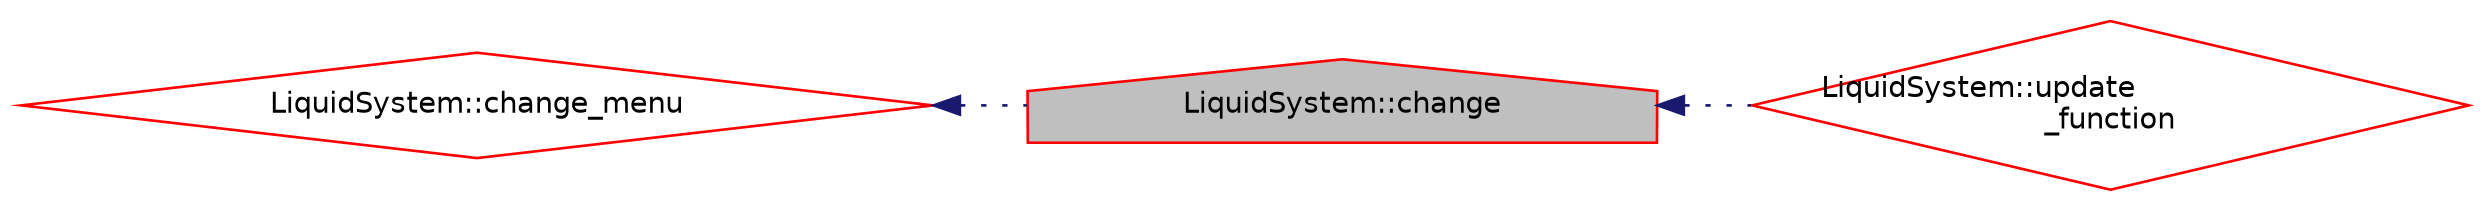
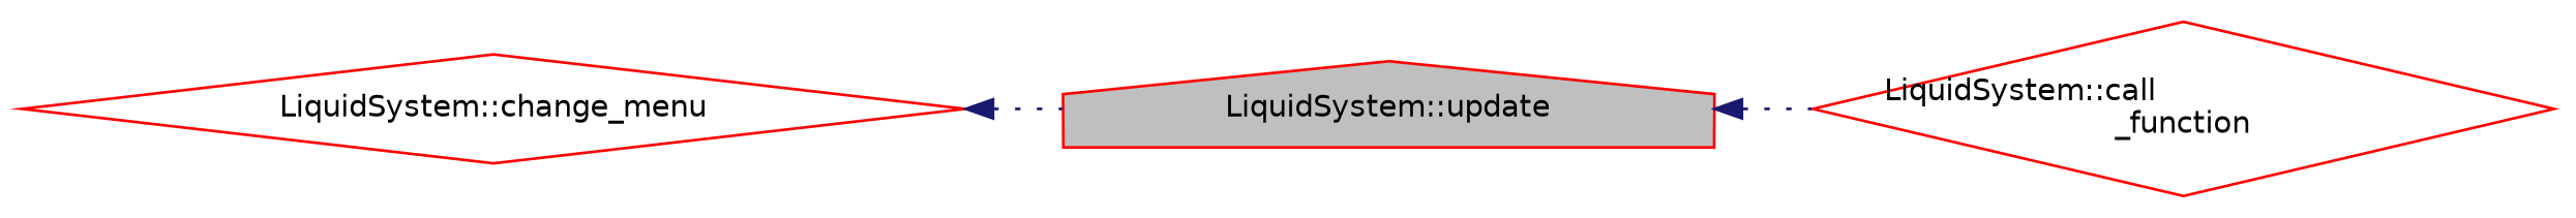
  digraph {
    fontname="DejaVu Sans"
    rankdir=LR
    node [color=red fillcolor=white fontname="DejaVu Sans" fontsize=11 shape=diamond style=filled]
    edge [color=midnightblue dir=back fontname="DejaVu Sans" fontsize=11 labelfontname=Helvetica labelfontsize=11 style=dotted]
-   n1 [fillcolor=grey75 fontcolor=black height=0.2 label="LiquidSystem::change" shape=house width=0.4]
-   n2 [height=0.2 label="LiquidSystem::update\l_function" width=0.4]
+   n1 [fillcolor=grey75 fontcolor=black height=0.2 label="LiquidSystem::update" shape=house width=0.4]
+   n2 [height=0.2 label="LiquidSystem::call\l_function" width=0.4]
    n3 [height=0.2 label="LiquidSystem::change_menu" width=0.4]
    n1 -> n2
    n3 -> n1
  }
